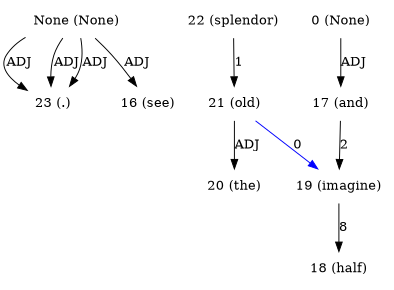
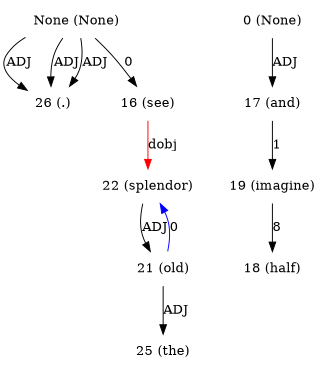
  digraph {
    node [shape=plaintext]
    edge [dir=forward]
    n1 [label="None (None)"]
-   n2 [label="23 (.)"]
+   n2 [label="26 (.)"]
    n3 [label="16 (see)"]
    n4 [label="22 (splendor)"]
    n5 [label="17 (and)"]
    n6 [label="19 (imagine)"]
    n7 [label="21 (old)"]
    n8 [label="0 (None)"]
    n9 [label="18 (half)"]
-   n10 [label="20 (the)"]
+   n10 [label="25 (the)"]
    n1 -> n2 [label=ADJ]
    n1 -> n2 [label=ADJ]
    n1 -> n2 [label=ADJ]
-   n1 -> n3 [label=ADJ]
-   n4 -> n7 [label=1]
-   n5 -> n6 [label=2]
+   n1 -> n3 [label=0]
+   n3 -> n4 [color=red label=dobj]
+   n4 -> n7 [label=ADJ]
+   n5 -> n6 [label=1]
    n6 -> n9 [label=8]
-   n7 -> n6 [color=blue label=0]
+   n7 -> n4 [color=blue label=0]
    n7 -> n10 [label=ADJ]
    n8 -> n5 [label=ADJ]
  }
